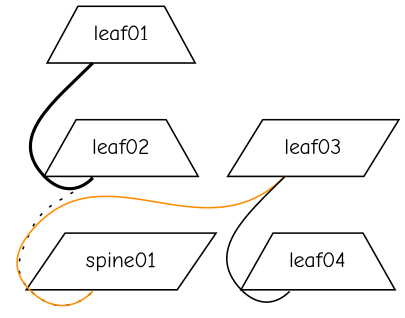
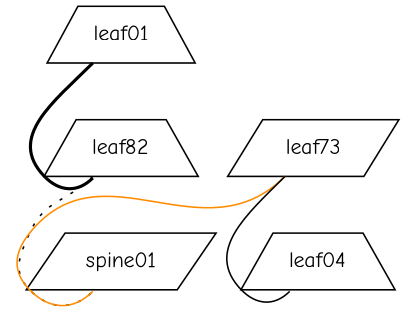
  graph {
    fontname="Comic Neue"
    node [config="./helper_scripts/config_switch.sh" fontname="Comic Neue" memory=768 os="CumulusCommunity/cumulus-vx" shape=trapezium version="3.4.3"]
    edge [color=black fontname="Comic Neue" headport=swp49 style=solid tailport=swp49]
    leaf01 [os="bento/ubuntu-16.04"]
-   leaf02
+   leaf02 [label=leaf82]
    spine01 [shape=parallelogram config="" memory="" os="" version=""]
-   leaf03 [shape=parallelogram]
+   leaf03 [shape=parallelogram label=leaf73]
    leaf04
    leaf01 -- leaf02 [style=bold]
    leaf02 -- spine01 [headport=swp2 style=dotted tailport=swp51]
    leaf03 -- spine01 [color=darkorange headport=swp3 tailport=swp51]
    leaf03 -- leaf04
  }
